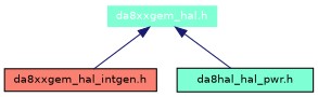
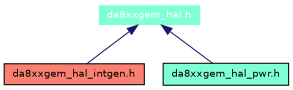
  digraph {
    rankdir=TB
    node [color=black fillcolor=aquamarine fontname=Helvetica fontsize=10 shape=record style=filled]
    edge [color=midnightblue dir=back fontname=Helvetica fontsize=10 labelfontname=Helvetica labelfontsize=10 style=solid]
    n1 [color=white fontcolor=white height=0.2 label="da8xxgem_hal.h" width=0.4]
    n2 [fillcolor=salmon height=0.2 label="da8xxgem_hal_intgen.h" width=0.4]
-   n3 [height=0.2 label="da8hal_hal_pwr.h" width=0.4]
+   n3 [height=0.2 label="da8xxgem_hal_pwr.h" width=0.4]
    n1 -> n2
    n1 -> n3
  }
